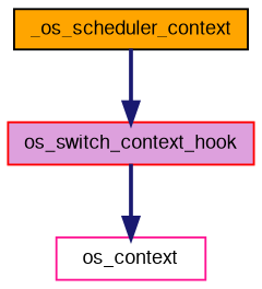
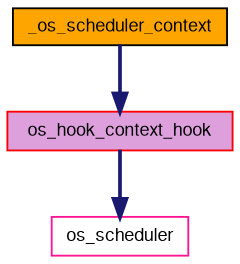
  digraph {
    rankdir=TB
    node [fontname=FreeSans fontsize=10 shape=record style=filled]
    edge [color=midnightblue fontname=FreeSans fontsize=10 labelfontname=FreeSans labelfontsize=10 style=bold]
    n1 [color=black fillcolor=orange fontcolor=black height=0.2 label=_os_scheduler_context width=0.4]
-   n2 [color=red fillcolor=plum height=0.2 label=os_switch_context_hook width=0.4]
-   n3 [color=deeppink fillcolor=white height=0.2 label=os_context width=0.4]
+   n2 [color=red fillcolor=plum height=0.2 label=os_hook_context_hook width=0.4]
+   n3 [color=deeppink fillcolor=white height=0.2 label=os_scheduler width=0.4]
    n1 -> n2
    n2 -> n3
  }
